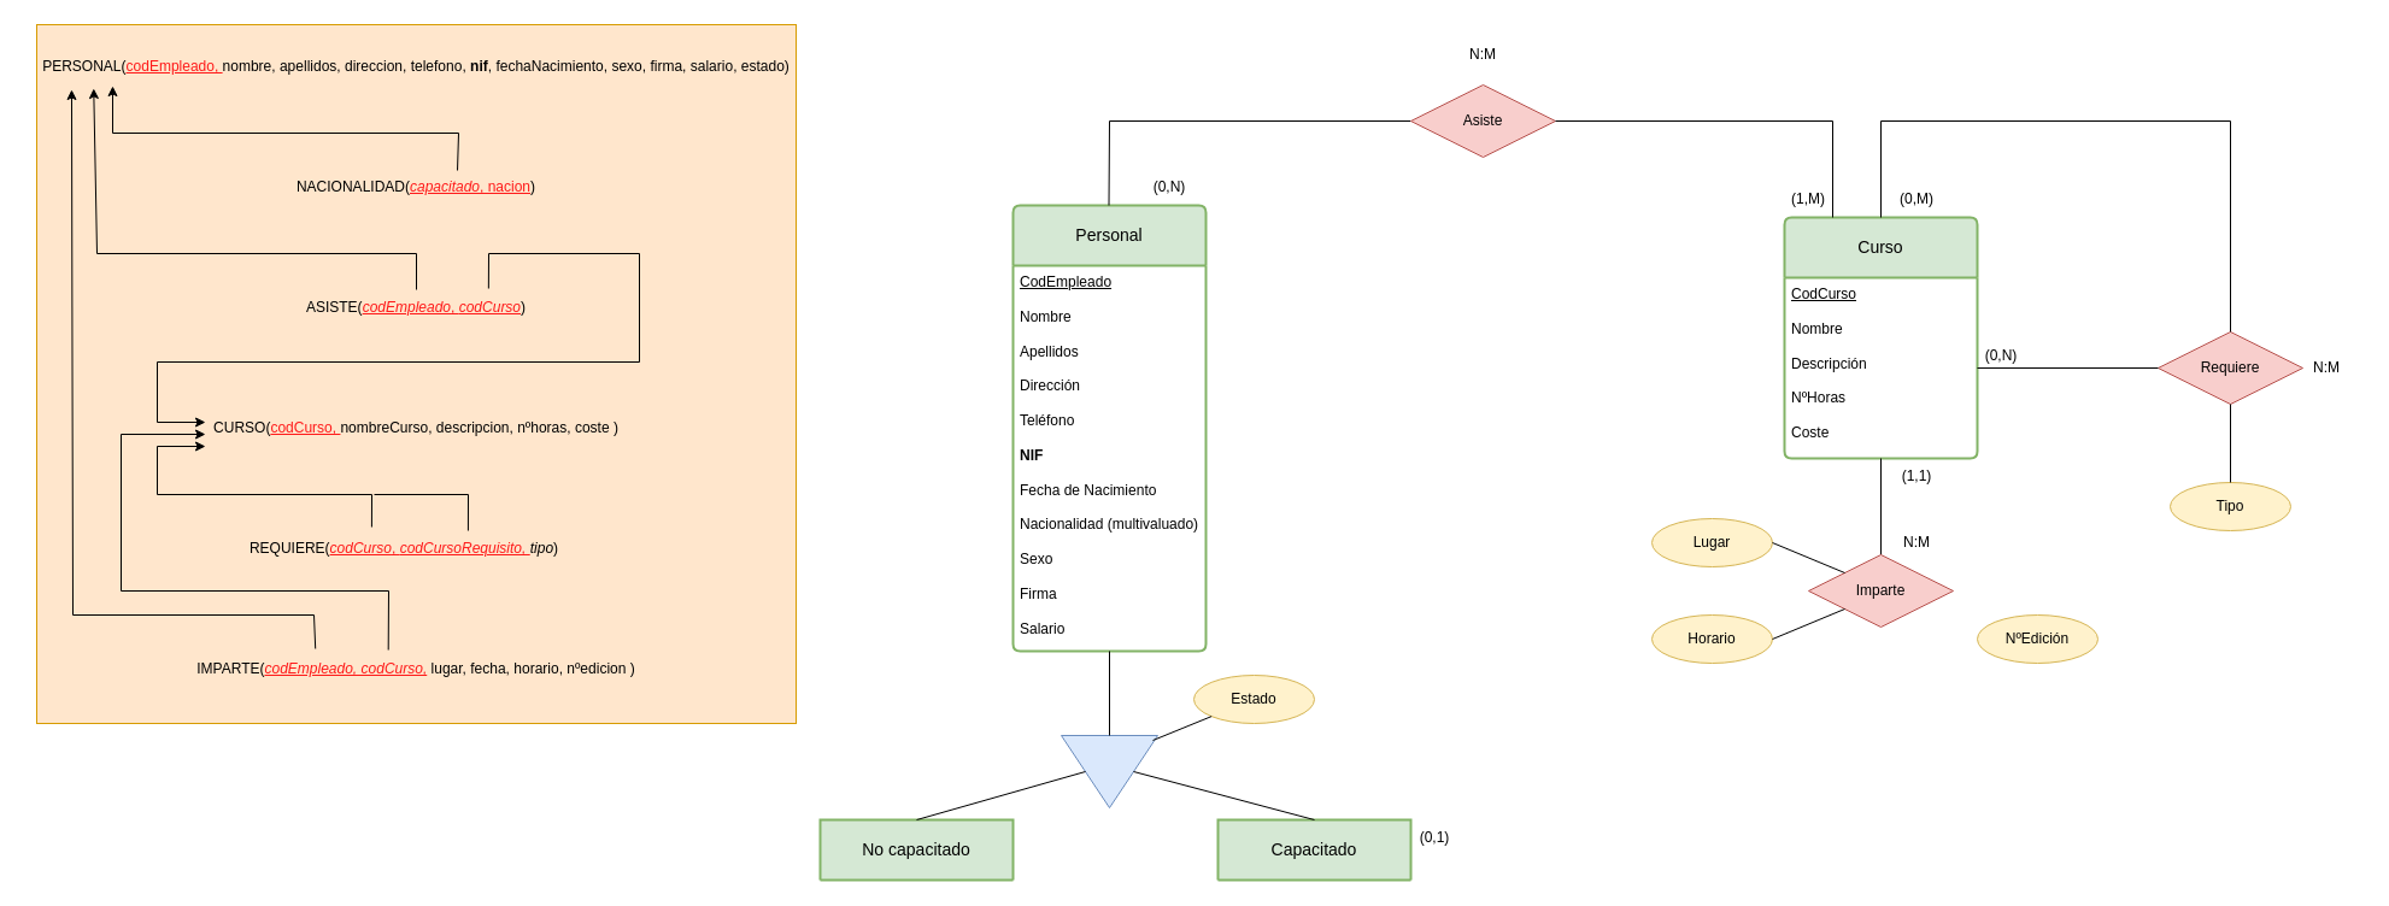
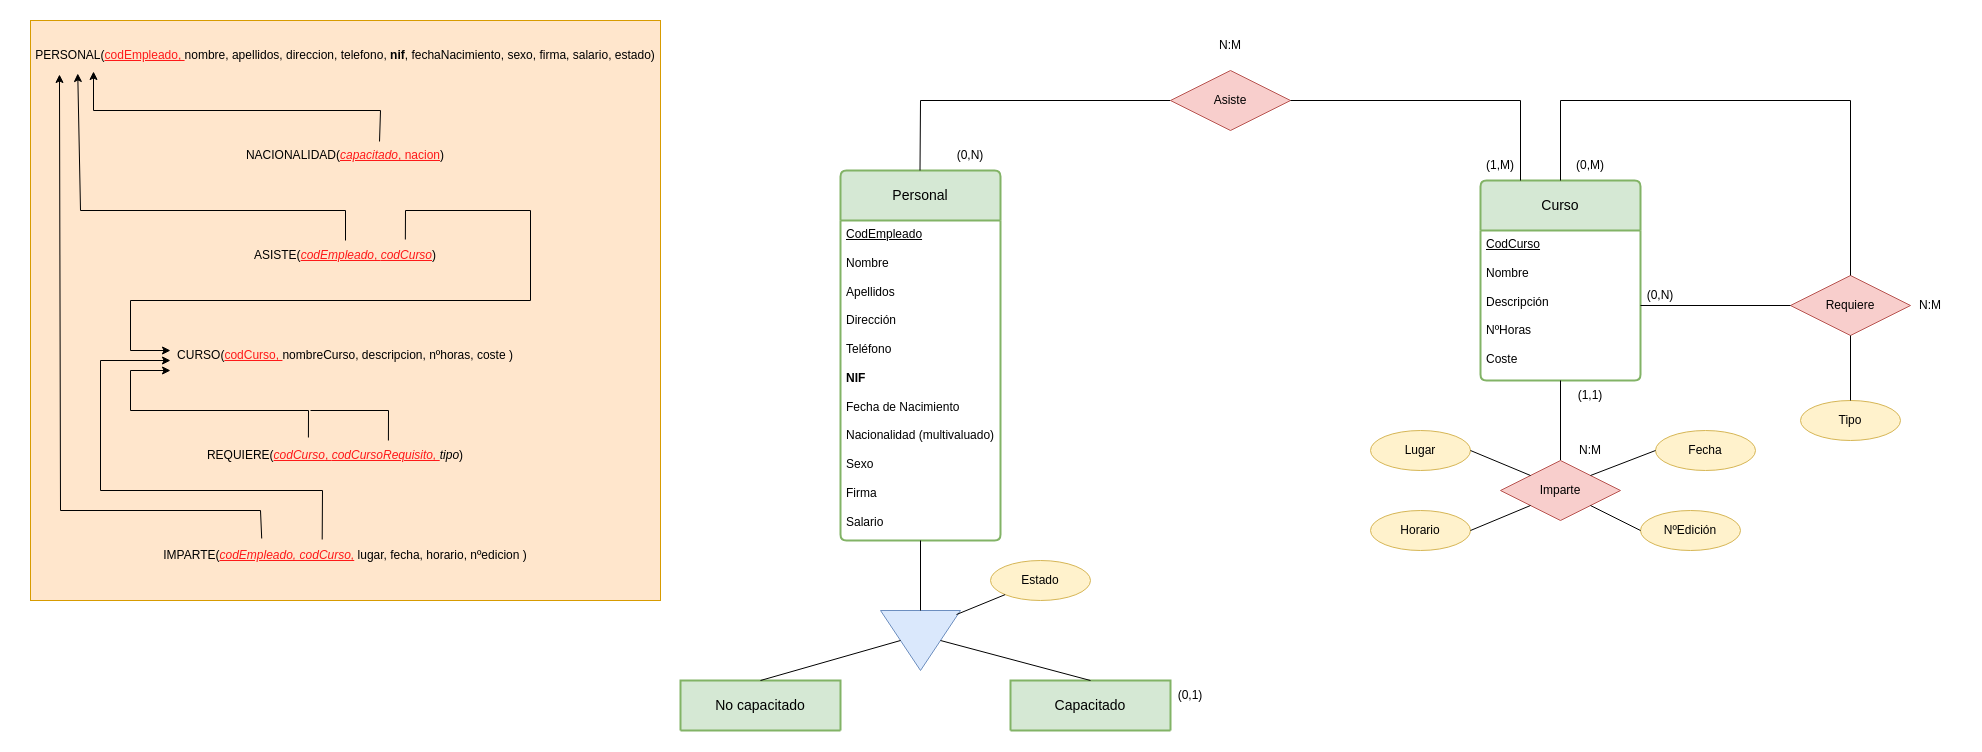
  <mxCell id="0" />
  <mxCell id="1" parent="0" />
  <mxCell id="2" value="" style="rounded=0;whiteSpace=wrap;html=1;fillColor=#ffe6cc;strokeColor=#d79b00;" parent="1" vertex="1"><mxGeometry x="30" y="20" width="630" height="580" as="geometry" /></mxCell>
  <mxCell id="3" value="PERSONAL(&lt;u style=&quot;color: rgb(255, 25, 25);&quot;&gt;codEmpleado,&amp;nbsp;&lt;/u&gt;nombre, apellidos, direccion, telefono, &lt;b&gt;nif&lt;/b&gt;, fechaNacimiento, sexo, firma, salario, estado)" style="text;html=1;strokeColor=none;fillColor=none;align=center;verticalAlign=middle;whiteSpace=wrap;rounded=0;" parent="1" vertex="1"><mxGeometry x="30" y="40" width="630" height="30" as="geometry" /></mxCell>
  <mxCell id="4" value="Curso" style="swimlane;childLayout=stackLayout;horizontal=1;startSize=50;horizontalStack=0;rounded=1;fontSize=14;fontStyle=0;strokeWidth=2;resizeParent=0;resizeLast=1;shadow=0;dashed=0;align=center;arcSize=4;whiteSpace=wrap;html=1;fillColor=#d5e8d4;strokeColor=#82b366;" parent="1" vertex="1"><mxGeometry x="1480" y="180" width="160" height="200" as="geometry" /></mxCell>
  <mxCell id="5" value="&lt;u&gt;CodCurso&lt;/u&gt;&lt;br&gt;&lt;br&gt;Nombre&lt;br&gt;&lt;br&gt;Descripción&lt;br&gt;&lt;br&gt;NºHoras&lt;br&gt;&lt;br&gt;Coste&lt;br&gt;" style="align=left;strokeColor=none;fillColor=none;spacingLeft=4;fontSize=12;verticalAlign=top;resizable=0;rotatable=0;part=1;html=1;" parent="4" vertex="1"><mxGeometry y="50" width="160" height="150" as="geometry" /></mxCell>
  <mxCell id="6" value="Requiere" style="shape=rhombus;perimeter=rhombusPerimeter;whiteSpace=wrap;html=1;align=center;fillColor=#f8cecc;strokeColor=#b85450;" parent="1" vertex="1"><mxGeometry x="1790" y="275" width="120" height="60" as="geometry" /></mxCell>
  <mxCell id="7" value="" style="endArrow=none;html=1;rounded=0;entryX=0;entryY=0.5;entryDx=0;entryDy=0;exitX=1;exitY=0.5;exitDx=0;exitDy=0;" parent="1" source="5" target="6" edge="1"><mxGeometry width="50" height="50" relative="1" as="geometry"><mxPoint x="1680" y="280" as="sourcePoint" /><mxPoint x="1730" y="260" as="targetPoint" /></mxGeometry></mxCell>
  <mxCell id="8" value="" style="endArrow=none;html=1;rounded=0;entryX=0.5;entryY=0;entryDx=0;entryDy=0;exitX=0.5;exitY=0;exitDx=0;exitDy=0;" parent="1" source="4" target="6" edge="1"><mxGeometry width="50" height="50" relative="1" as="geometry"><mxPoint x="1760" y="110" as="sourcePoint" /><mxPoint x="1810" y="60" as="targetPoint" /><Array as="points"><mxPoint x="1560" y="100" /><mxPoint x="1850" y="100" /></Array></mxGeometry></mxCell>
  <mxCell id="9" value="N:M" style="text;html=1;strokeColor=none;fillColor=none;align=center;verticalAlign=middle;whiteSpace=wrap;rounded=0;" parent="1" vertex="1"><mxGeometry x="1900" y="290" width="60" height="30" as="geometry" /></mxCell>
  <mxCell id="10" value="(0,N)" style="text;html=1;strokeColor=none;fillColor=none;align=center;verticalAlign=middle;whiteSpace=wrap;rounded=0;" parent="1" vertex="1"><mxGeometry x="1630" y="280" width="60" height="30" as="geometry" /></mxCell>
  <mxCell id="11" value="(0,M)" style="text;html=1;strokeColor=none;fillColor=none;align=center;verticalAlign=middle;whiteSpace=wrap;rounded=0;" parent="1" vertex="1"><mxGeometry x="1560" y="150" width="60" height="30" as="geometry" /></mxCell>
  <mxCell id="12" value="Tipo" style="ellipse;whiteSpace=wrap;html=1;align=center;fillColor=#fff2cc;strokeColor=#d6b656;" parent="1" vertex="1"><mxGeometry x="1800" y="400" width="100" height="40" as="geometry" /></mxCell>
  <mxCell id="13" value="" style="endArrow=none;html=1;rounded=0;entryX=0.5;entryY=1;entryDx=0;entryDy=0;exitX=0.5;exitY=0;exitDx=0;exitDy=0;" parent="1" source="12" target="6" edge="1"><mxGeometry width="50" height="50" relative="1" as="geometry"><mxPoint x="1830" y="280" as="sourcePoint" /><mxPoint x="1880" y="230" as="targetPoint" /></mxGeometry></mxCell>
  <mxCell id="14" value="" style="endArrow=none;html=1;rounded=0;entryX=0.5;entryY=1;entryDx=0;entryDy=0;exitX=0;exitY=0.5;exitDx=0;exitDy=0;" parent="1" target="5" edge="1"><mxGeometry width="50" height="50" relative="1" as="geometry"><mxPoint x="1560" y="460" as="sourcePoint" /><mxPoint x="1560" y="390" as="targetPoint" /></mxGeometry></mxCell>
  <mxCell id="15" value="Imparte" style="shape=rhombus;perimeter=rhombusPerimeter;whiteSpace=wrap;html=1;align=center;fillColor=#f8cecc;strokeColor=#b85450;" parent="1" vertex="1"><mxGeometry x="1500" y="460" width="120" height="60" as="geometry" /></mxCell>
+ <mxCell id="16" value="Fecha" style="ellipse;whiteSpace=wrap;html=1;align=center;fillColor=#fff2cc;strokeColor=#d6b656;" parent="1" vertex="1"><mxGeometry x="1655" y="430" width="100" height="40" as="geometry" /></mxCell>
+ <mxCell id="17" value="" style="endArrow=none;html=1;rounded=0;entryX=1;entryY=0;entryDx=0;entryDy=0;exitX=0;exitY=0.5;exitDx=0;exitDy=0;" parent="1" source="16" target="15" edge="1"><mxGeometry width="50" height="50" relative="1" as="geometry"><mxPoint x="1639.17" y="550" as="sourcePoint" /><mxPoint x="1639.17" y="500" as="targetPoint" /></mxGeometry></mxCell>
  <mxCell id="18" value="Lugar" style="ellipse;whiteSpace=wrap;html=1;align=center;fillColor=#fff2cc;strokeColor=#d6b656;" parent="1" vertex="1"><mxGeometry x="1370" y="430" width="100" height="40" as="geometry" /></mxCell>
  <mxCell id="19" value="" style="endArrow=none;html=1;rounded=0;entryX=1;entryY=0.5;entryDx=0;entryDy=0;exitX=0;exitY=0;exitDx=0;exitDy=0;" parent="1" source="15" target="18" edge="1"><mxGeometry width="50" height="50" relative="1" as="geometry"><mxPoint x="1470" y="510" as="sourcePoint" /><mxPoint x="1430" y="489.58" as="targetPoint" /></mxGeometry></mxCell>
  <mxCell id="20" value="Horario" style="ellipse;whiteSpace=wrap;html=1;align=center;fillColor=#fff2cc;strokeColor=#d6b656;" parent="1" vertex="1"><mxGeometry x="1370" y="510" width="100" height="40" as="geometry" /></mxCell>
  <mxCell id="21" value="" style="endArrow=none;html=1;rounded=0;entryX=0;entryY=1;entryDx=0;entryDy=0;exitX=1;exitY=0.5;exitDx=0;exitDy=0;" parent="1" source="20" target="15" edge="1"><mxGeometry width="50" height="50" relative="1" as="geometry"><mxPoint x="1530" y="460" as="sourcePoint" /><mxPoint x="1580" y="410" as="targetPoint" /></mxGeometry></mxCell>
  <mxCell id="22" value="NºEdición" style="ellipse;whiteSpace=wrap;html=1;align=center;fillColor=#fff2cc;strokeColor=#d6b656;" parent="1" vertex="1"><mxGeometry x="1640" y="510" width="100" height="40" as="geometry" /></mxCell>
+ <mxCell id="23" value="" style="endArrow=none;html=1;rounded=0;entryX=1;entryY=1;entryDx=0;entryDy=0;exitX=0;exitY=0.5;exitDx=0;exitDy=0;" parent="1" source="22" target="15" edge="1"><mxGeometry width="50" height="50" relative="1" as="geometry"><mxPoint x="1440" y="450" as="sourcePoint" /><mxPoint x="1490" y="400" as="targetPoint" /></mxGeometry></mxCell>
  <mxCell id="24" value="" style="triangle;whiteSpace=wrap;html=1;rotation=90;fillColor=#dae8fc;strokeColor=#6c8ebf;" parent="1" vertex="1"><mxGeometry x="890" y="600" width="60" height="80" as="geometry" /></mxCell>
  <mxCell id="25" value="Personal" style="swimlane;childLayout=stackLayout;horizontal=1;startSize=50;horizontalStack=0;rounded=1;fontSize=14;fontStyle=0;strokeWidth=2;resizeParent=0;resizeLast=1;shadow=0;dashed=0;align=center;arcSize=4;whiteSpace=wrap;html=1;fillColor=#d5e8d4;strokeColor=#82b366;" parent="1" vertex="1"><mxGeometry x="840" y="170" width="160" height="370" as="geometry" /></mxCell>
  <mxCell id="26" value="&lt;u&gt;CodEmpleado&lt;/u&gt;&lt;br&gt;&lt;br&gt;Nombre&lt;br&gt;&lt;br&gt;Apellidos&lt;br&gt;&lt;br&gt;Dirección&lt;br&gt;&lt;br&gt;Teléfono&lt;br&gt;&lt;br&gt;&lt;b&gt;NIF&lt;br&gt;&lt;/b&gt;&lt;br&gt;Fecha de Nacimiento&lt;br&gt;&lt;br&gt;Nacionalidad (multivaluado)&lt;br&gt;&lt;br&gt;Sexo&lt;br&gt;&lt;br&gt;Firma&lt;br&gt;&lt;br&gt;Salario&lt;br&gt;" style="align=left;strokeColor=none;fillColor=none;spacingLeft=4;fontSize=12;verticalAlign=top;resizable=0;rotatable=0;part=1;html=1;" parent="25" vertex="1"><mxGeometry y="50" width="160" height="320" as="geometry" /></mxCell>
  <mxCell id="27" value="" style="endArrow=none;html=1;rounded=0;entryX=0.5;entryY=1;entryDx=0;entryDy=0;exitX=0;exitY=0.5;exitDx=0;exitDy=0;" parent="1" source="24" target="26" edge="1"><mxGeometry width="50" height="50" relative="1" as="geometry"><mxPoint x="1450" y="630" as="sourcePoint" /><mxPoint x="1500" y="580" as="targetPoint" /></mxGeometry></mxCell>
  <mxCell id="28" value="Capacitado" style="swimlane;childLayout=stackLayout;horizontal=1;startSize=50;horizontalStack=0;rounded=1;fontSize=14;fontStyle=0;strokeWidth=2;resizeParent=0;resizeLast=1;shadow=0;dashed=0;align=center;arcSize=4;whiteSpace=wrap;html=1;fillColor=#d5e8d4;strokeColor=#82b366;" parent="1" vertex="1"><mxGeometry x="1010" y="680" width="160" height="50" as="geometry" /></mxCell>
  <mxCell id="29" value="" style="endArrow=none;html=1;rounded=0;entryX=0.5;entryY=0;entryDx=0;entryDy=0;exitX=0.5;exitY=0;exitDx=0;exitDy=0;" parent="1" source="24" target="28" edge="1"><mxGeometry width="50" height="50" relative="1" as="geometry"><mxPoint x="960" y="660" as="sourcePoint" /><mxPoint x="1110" y="610" as="targetPoint" /></mxGeometry></mxCell>
  <mxCell id="30" value="No capacitado" style="swimlane;childLayout=stackLayout;horizontal=1;startSize=50;horizontalStack=0;rounded=1;fontSize=14;fontStyle=0;strokeWidth=2;resizeParent=0;resizeLast=1;shadow=0;dashed=0;align=center;arcSize=4;whiteSpace=wrap;html=1;fillColor=#d5e8d4;strokeColor=#82b366;" parent="1" vertex="1"><mxGeometry x="680" y="680" width="160" height="50" as="geometry" /></mxCell>
  <mxCell id="31" value="" style="endArrow=none;html=1;rounded=0;entryX=0.5;entryY=1;entryDx=0;entryDy=0;exitX=0.5;exitY=0;exitDx=0;exitDy=0;" parent="1" source="30" target="24" edge="1"><mxGeometry width="50" height="50" relative="1" as="geometry"><mxPoint x="1030" y="550" as="sourcePoint" /><mxPoint x="1080" y="500" as="targetPoint" /></mxGeometry></mxCell>
  <mxCell id="32" value="N:M" style="text;html=1;strokeColor=none;fillColor=none;align=center;verticalAlign=middle;whiteSpace=wrap;rounded=0;" parent="1" vertex="1"><mxGeometry x="1560" y="435" width="60" height="30" as="geometry" /></mxCell>
  <mxCell id="33" value="(1,1)" style="text;html=1;strokeColor=none;fillColor=none;align=center;verticalAlign=middle;whiteSpace=wrap;rounded=0;" parent="1" vertex="1"><mxGeometry x="1560" y="380" width="60" height="30" as="geometry" /></mxCell>
  <mxCell id="34" value="(0,1)" style="text;html=1;strokeColor=none;fillColor=none;align=center;verticalAlign=middle;whiteSpace=wrap;rounded=0;" parent="1" vertex="1"><mxGeometry x="1160" y="680" width="60" height="30" as="geometry" /></mxCell>
  <mxCell id="35" value="" style="endArrow=none;html=1;rounded=0;exitX=0;exitY=0.5;exitDx=0;exitDy=0;entryX=0;entryY=0.5;entryDx=0;entryDy=0;" parent="1" target="36" edge="1"><mxGeometry width="50" height="50" relative="1" as="geometry"><mxPoint x="919.5" y="170" as="sourcePoint" /><mxPoint x="1120" y="100" as="targetPoint" /><Array as="points"><mxPoint x="920" y="100" /></Array></mxGeometry></mxCell>
  <mxCell id="36" value="Asiste" style="shape=rhombus;perimeter=rhombusPerimeter;whiteSpace=wrap;html=1;align=center;fillColor=#f8cecc;strokeColor=#b85450;" parent="1" vertex="1"><mxGeometry x="1170" y="70" width="120" height="60" as="geometry" /></mxCell>
  <mxCell id="37" value="" style="endArrow=none;html=1;rounded=0;entryX=0.25;entryY=0;entryDx=0;entryDy=0;exitX=1;exitY=0.5;exitDx=0;exitDy=0;" parent="1" source="36" target="4" edge="1"><mxGeometry width="50" height="50" relative="1" as="geometry"><mxPoint x="1200" y="460" as="sourcePoint" /><mxPoint x="1250" y="410" as="targetPoint" /><Array as="points"><mxPoint x="1520" y="100" /></Array></mxGeometry></mxCell>
  <mxCell id="38" value="&lt;blockquote style=&quot;margin: 0 0 0 40px; border: none; padding: 0px;&quot;&gt;(0,N)&lt;/blockquote&gt;" style="text;html=1;strokeColor=none;fillColor=none;align=center;verticalAlign=middle;whiteSpace=wrap;rounded=0;" parent="1" vertex="1"><mxGeometry x="920" y="140" width="60" height="30" as="geometry" /></mxCell>
  <mxCell id="39" value="N:M" style="text;html=1;strokeColor=none;fillColor=none;align=center;verticalAlign=middle;whiteSpace=wrap;rounded=0;" parent="1" vertex="1"><mxGeometry x="1200" y="30" width="60" height="30" as="geometry" /></mxCell>
  <mxCell id="40" value="&lt;blockquote style=&quot;margin: 0 0 0 40px; border: none; padding: 0px;&quot;&gt;(1,M)&lt;/blockquote&gt;" style="text;html=1;strokeColor=none;fillColor=none;align=center;verticalAlign=middle;whiteSpace=wrap;rounded=0;" parent="1" vertex="1"><mxGeometry x="1450" y="150" width="60" height="30" as="geometry" /></mxCell>
  <mxCell id="41" value="NACIONALIDAD(&lt;font color=&quot;#ff1919&quot;&gt;&lt;u&gt;&lt;i&gt;capacitado&lt;/i&gt;, nacion&lt;/u&gt;&lt;/font&gt;)" style="text;html=1;strokeColor=none;fillColor=none;align=center;verticalAlign=middle;whiteSpace=wrap;rounded=0;" parent="1" vertex="1"><mxGeometry x="30" y="140" width="630" height="30" as="geometry" /></mxCell>
  <mxCell id="42" value="" style="endArrow=classic;html=1;rounded=0;exitX=0.554;exitY=0.033;exitDx=0;exitDy=0;exitPerimeter=0;entryX=0.1;entryY=1.033;entryDx=0;entryDy=0;entryPerimeter=0;" parent="1" source="41" target="3" edge="1"><mxGeometry width="50" height="50" relative="1" as="geometry"><mxPoint x="510" y="380" as="sourcePoint" /><mxPoint x="560" y="330" as="targetPoint" /><Array as="points"><mxPoint x="380" y="110" /><mxPoint x="93" y="110" /></Array></mxGeometry></mxCell>
  <mxCell id="43" value="ASISTE(&lt;font color=&quot;#ff1919&quot;&gt;&lt;u&gt;&lt;i&gt;codEmpleado&lt;/i&gt;, &lt;i&gt;codCurso&lt;/i&gt;&lt;/u&gt;&lt;/font&gt;)" style="text;html=1;strokeColor=none;fillColor=none;align=center;verticalAlign=middle;whiteSpace=wrap;rounded=0;" parent="1" vertex="1"><mxGeometry x="30" y="240" width="630" height="30" as="geometry" /></mxCell>
  <mxCell id="44" value="" style="endArrow=classic;html=1;rounded=0;exitX=0.5;exitY=0;exitDx=0;exitDy=0;entryX=0.075;entryY=1.1;entryDx=0;entryDy=0;entryPerimeter=0;" parent="1" source="43" target="3" edge="1"><mxGeometry width="50" height="50" relative="1" as="geometry"><mxPoint x="450" y="320" as="sourcePoint" /><mxPoint x="500" y="270" as="targetPoint" /><Array as="points"><mxPoint x="345" y="210" /><mxPoint x="80" y="210" /></Array></mxGeometry></mxCell>
  <mxCell id="45" value="CURSO(&lt;font style=&quot;text-decoration-line: underline;&quot; color=&quot;#ff1919&quot;&gt;codCurso, &lt;/font&gt;nombreCurso, descripcion, nºhoras, coste&amp;nbsp;)" style="text;html=1;strokeColor=none;fillColor=none;align=center;verticalAlign=middle;whiteSpace=wrap;rounded=0;" parent="1" vertex="1"><mxGeometry x="30" y="340" width="630" height="30" as="geometry" /></mxCell>
  <mxCell id="46" value="" style="endArrow=classic;html=1;rounded=0;exitX=0.595;exitY=-0.033;exitDx=0;exitDy=0;exitPerimeter=0;" parent="1" source="43" edge="1"><mxGeometry width="50" height="50" relative="1" as="geometry"><mxPoint x="450" y="390" as="sourcePoint" /><mxPoint x="170" y="350" as="targetPoint" /><Array as="points"><mxPoint x="405" y="210" /><mxPoint x="530" y="210" /><mxPoint x="530" y="300" /><mxPoint x="130" y="300" /><mxPoint x="130" y="350" /></Array></mxGeometry></mxCell>
  <mxCell id="47" value="IMPARTE(&lt;u style=&quot;color: rgb(255, 25, 25); font-style: italic;&quot;&gt;codEmpleado, codCurso,&lt;/u&gt;&lt;i style=&quot;color: rgb(255, 25, 25);&quot;&gt;&amp;nbsp;&lt;/i&gt;lugar, fecha, horario, nºedicion&lt;i&gt;&amp;nbsp;&lt;/i&gt;)" style="text;html=1;strokeColor=none;fillColor=none;align=center;verticalAlign=middle;whiteSpace=wrap;rounded=0;" parent="1" vertex="1"><mxGeometry x="30" y="540" width="630" height="30" as="geometry" /></mxCell>
  <mxCell id="48" value="" style="endArrow=classic;html=1;rounded=0;exitX=0.367;exitY=-0.067;exitDx=0;exitDy=0;exitPerimeter=0;entryX=0.046;entryY=1.133;entryDx=0;entryDy=0;entryPerimeter=0;" parent="1" source="47" target="3" edge="1"><mxGeometry width="50" height="50" relative="1" as="geometry"><mxPoint x="530" y="440" as="sourcePoint" /><mxPoint x="580" y="390" as="targetPoint" /><Array as="points"><mxPoint x="260" y="510" /><mxPoint x="60" y="510" /></Array></mxGeometry></mxCell>
  <mxCell id="49" value="Estado" style="ellipse;whiteSpace=wrap;html=1;align=center;fillColor=#fff2cc;strokeColor=#d6b656;" parent="1" vertex="1"><mxGeometry x="990" y="560" width="100" height="40" as="geometry" /></mxCell>
  <mxCell id="50" value="" style="endArrow=none;html=1;rounded=0;entryX=0;entryY=1;entryDx=0;entryDy=0;exitX=0.067;exitY=0.05;exitDx=0;exitDy=0;exitPerimeter=0;" parent="1" source="24" target="49" edge="1"><mxGeometry width="50" height="50" relative="1" as="geometry"><mxPoint x="710" y="550" as="sourcePoint" /><mxPoint x="760" y="500" as="targetPoint" /></mxGeometry></mxCell>
  <mxCell id="51" value="REQUIERE(&lt;i style=&quot;text-decoration-line: underline; color: rgb(255, 25, 25);&quot;&gt;codCurso&lt;/i&gt;&lt;font style=&quot;text-decoration-line: underline;&quot; color=&quot;#ff1919&quot;&gt;, &lt;/font&gt;&lt;i style=&quot;&quot;&gt;&lt;font style=&quot;text-decoration-line: underline;&quot; color=&quot;#ff1919&quot;&gt;codCursoRequisito, &lt;/font&gt;tipo&lt;/i&gt;)" style="text;html=1;strokeColor=none;fillColor=none;align=center;verticalAlign=middle;whiteSpace=wrap;rounded=0;" parent="1" vertex="1"><mxGeometry x="20" y="440" width="630" height="30" as="geometry" /></mxCell>
  <mxCell id="52" value="" style="endArrow=classic;html=1;rounded=0;exitX=0.457;exitY=-0.1;exitDx=0;exitDy=0;exitPerimeter=0;" parent="1" source="51" edge="1"><mxGeometry width="50" height="50" relative="1" as="geometry"><mxPoint x="590" y="470" as="sourcePoint" /><mxPoint x="170" y="370" as="targetPoint" /><Array as="points"><mxPoint x="308" y="410" /><mxPoint x="130" y="410" /><mxPoint x="130" y="370" /></Array></mxGeometry></mxCell>
  <mxCell id="53" value="" style="endArrow=classic;html=1;rounded=0;exitX=0.463;exitY=-0.033;exitDx=0;exitDy=0;exitPerimeter=0;" parent="1" source="47" edge="1"><mxGeometry width="50" height="50" relative="1" as="geometry"><mxPoint x="590" y="470" as="sourcePoint" /><mxPoint x="170" y="360" as="targetPoint" /><Array as="points"><mxPoint x="322" y="490" /><mxPoint x="100" y="490" /><mxPoint x="100" y="360" /></Array></mxGeometry></mxCell>
  <mxCell id="54" value="" style="endArrow=none;html=1;rounded=0;exitX=0.584;exitY=0;exitDx=0;exitDy=0;exitPerimeter=0;" edge="1" parent="1" source="51"><mxGeometry width="50" height="50" relative="1" as="geometry"><mxPoint x="160" y="400" as="sourcePoint" /><mxPoint x="310" y="410" as="targetPoint" /><Array as="points"><mxPoint x="388" y="410" /></Array></mxGeometry></mxCell>
